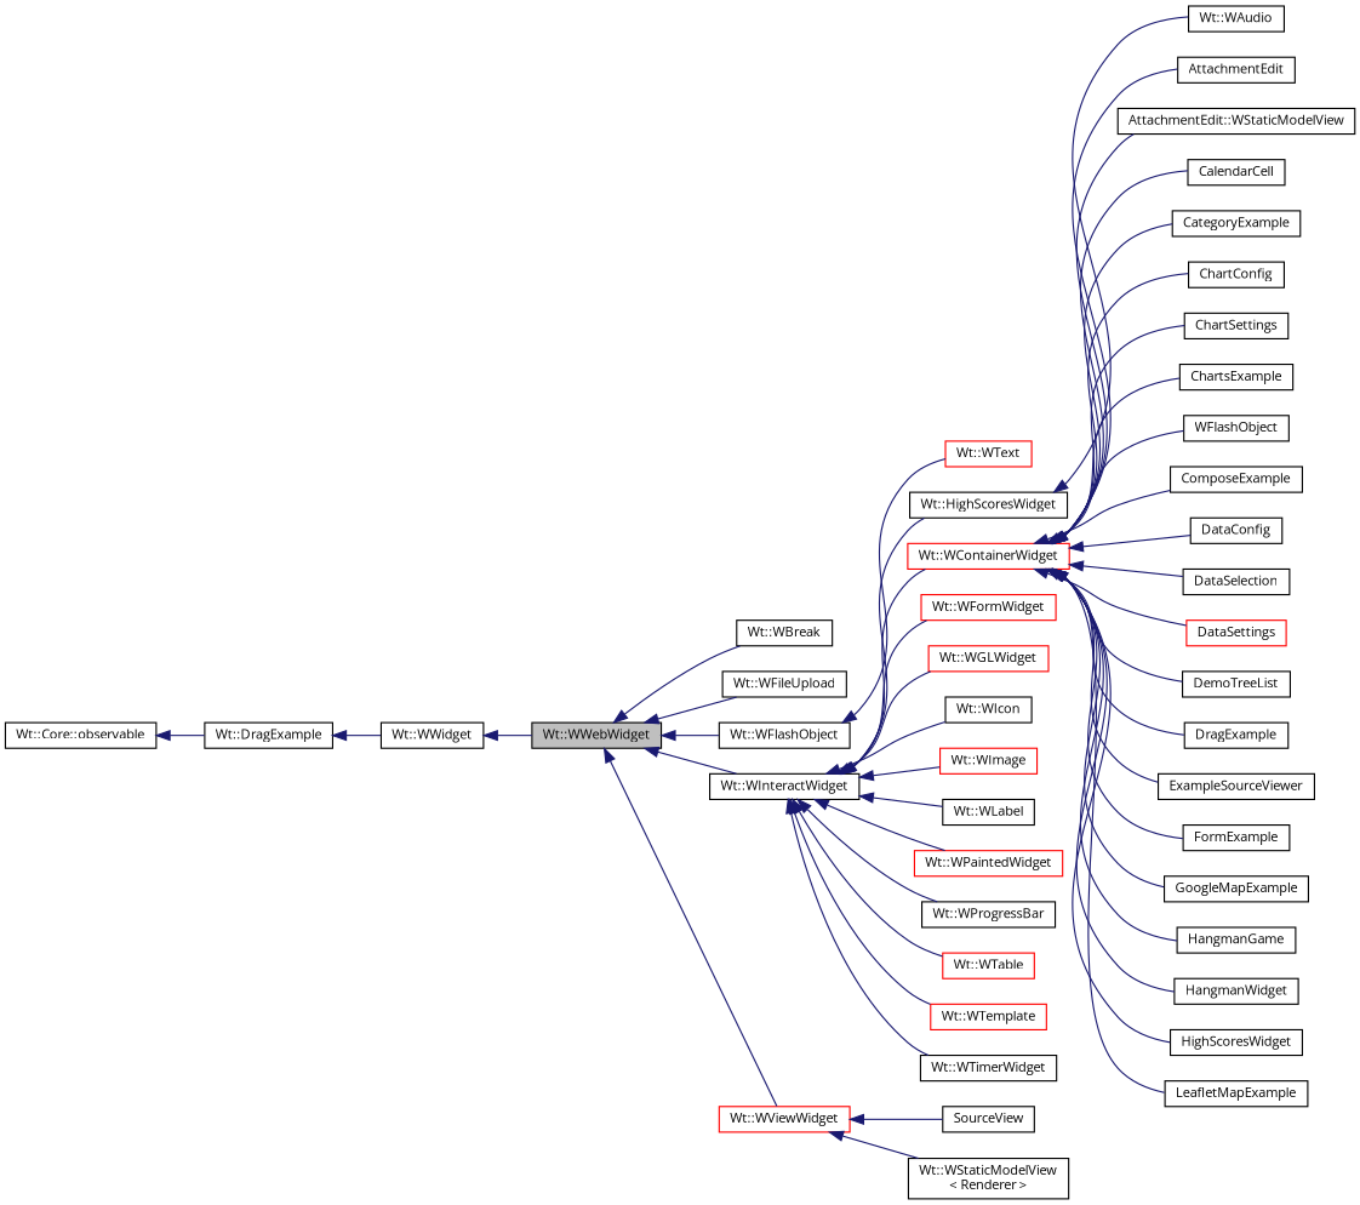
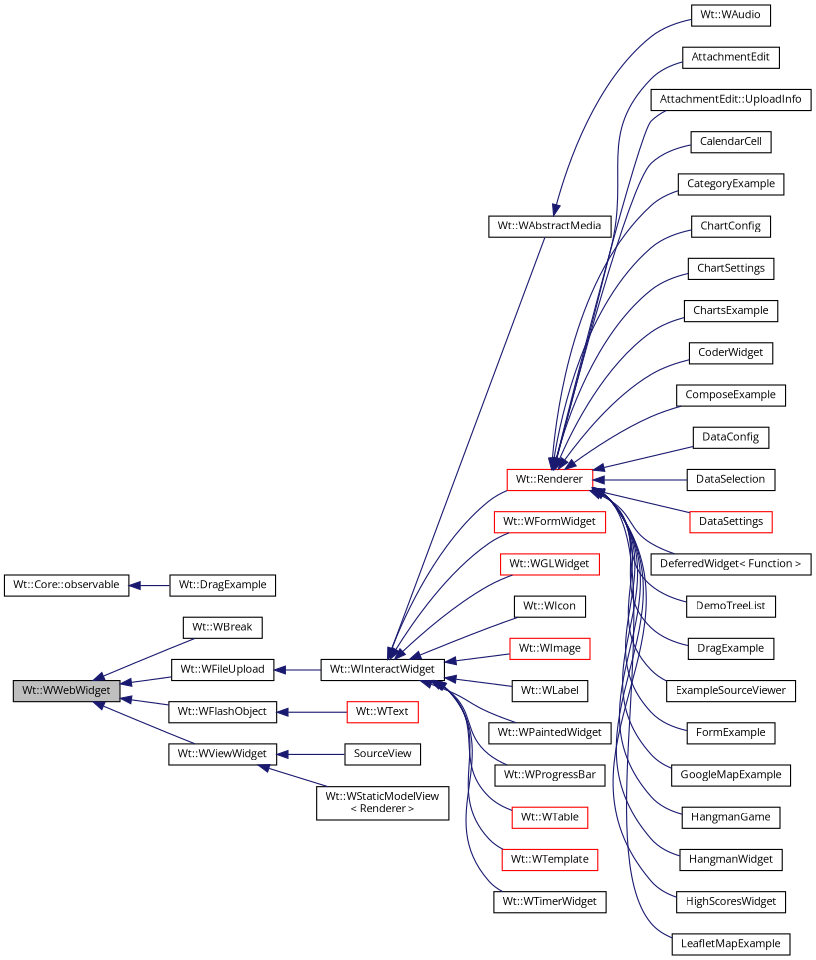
  digraph {
    fontname="Open Sans"
    rankdir=LR
    node [color=black fillcolor=white fontname="Open Sans" fontsize=10 shape=record style=filled]
    edge [color=midnightblue dir=back fontname="Open Sans" fontsize=10 labelfontname=Helvetica labelfontsize=10 style=solid]
    n1 [fillcolor=grey75 fontcolor=black height=0.2 label="Wt::WWebWidget" width=0.4]
    n2 [height=0.2 label="Wt::WBreak" width=0.4]
    n3 [height=0.2 label="Wt::WFileUpload" width=0.4]
    n4 [height=0.2 label="Wt::WFlashObject" width=0.4]
    n5 [height=0.2 label="Wt::WInteractWidget" width=0.4]
-   n6 [color=red height=0.2 label="Wt::WViewWidget" width=0.4]
+   n6 [height=0.2 label="Wt::WViewWidget" width=0.4]
    n7 [color=red height=0.2 label="Wt::WText" width=0.4]
-   n8 [height=0.2 label="Wt::HighScoresWidget" width=0.4]
-   n9 [color=red height=0.2 label="Wt::WContainerWidget" width=0.4]
+   n8 [height=0.2 label="Wt::WAbstractMedia" width=0.4]
+   n9 [color=red height=0.2 label="Wt::Renderer" width=0.4]
    n10 [color=red height=0.2 label="Wt::WFormWidget" width=0.4]
    n11 [color=red height=0.2 label="Wt::WGLWidget" width=0.4]
    n12 [height=0.2 label="Wt::WIcon" width=0.4]
    n13 [color=red height=0.2 label="Wt::WImage" width=0.4]
    n14 [height=0.2 label="Wt::WLabel" width=0.4]
-   n15 [color=red height=0.2 label="Wt::WPaintedWidget" width=0.4]
+   n15 [height=0.2 label="Wt::WPaintedWidget" width=0.4]
    n16 [height=0.2 label="Wt::WProgressBar" width=0.4]
    n17 [color=red height=0.2 label="Wt::WTable" width=0.4]
    n18 [color=red height=0.2 label="Wt::WTemplate" width=0.4]
    n19 [height=0.2 label="Wt::WTimerWidget" width=0.4]
    n20 [height=0.2 label=SourceView width=0.4]
    n21 [height=0.2 label="Wt::WStaticModelView\l\< Renderer \>" width=0.4]
-   n22 [height=0.2 label="Wt::WWidget" width=0.4]
    n23 [height=0.2 label="Wt::DragExample" width=0.4]
    n24 [height=0.2 label="Wt::Core::observable" width=0.4]
    n25 [height=0.2 label="Wt::WAudio" width=0.4]
    n26 [height=0.2 label=AttachmentEdit width=0.4]
-   n27 [height=0.2 label="AttachmentEdit::WStaticModelView" width=0.4]
+   n27 [height=0.2 label="AttachmentEdit::UploadInfo" width=0.4]
    n28 [height=0.2 label=CalendarCell width=0.4]
    n29 [height=0.2 label=CategoryExample width=0.4]
    n30 [height=0.2 label=ChartConfig width=0.4]
    n31 [height=0.2 label=ChartSettings width=0.4]
    n32 [height=0.2 label=ChartsExample width=0.4]
-   n33 [height=0.2 label=WFlashObject width=0.4]
+   n33 [height=0.2 label=CoderWidget width=0.4]
    n34 [height=0.2 label=ComposeExample width=0.4]
    n35 [height=0.2 label=DataConfig width=0.4]
    n36 [height=0.2 label=DataSelection width=0.4]
    n37 [color=red height=0.2 label=DataSettings width=0.4]
+   n38 [height=0.2 label="DeferredWidget\< Function \>" width=0.4]
    n39 [height=0.2 label=DemoTreeList width=0.4]
    n40 [height=0.2 label=DragExample width=0.4]
    n41 [height=0.2 label=ExampleSourceViewer width=0.4]
    n42 [height=0.2 label=FormExample width=0.4]
    n43 [height=0.2 label=GoogleMapExample width=0.4]
    n44 [height=0.2 label=HangmanGame width=0.4]
    n45 [height=0.2 label=HangmanWidget width=0.4]
    n46 [height=0.2 label=HighScoresWidget width=0.4]
    n47 [height=0.2 label=LeafletMapExample width=0.4]
    n1 -> n2
    n1 -> n3
    n1 -> n4
-   n1 -> n5
+   n3 -> n5
    n1 -> n6
    n4 -> n7
    n5 -> n8
    n5 -> n9
    n5 -> n10
    n5 -> n11
    n5 -> n12
    n5 -> n13
    n5 -> n14
    n5 -> n15
    n5 -> n16
    n5 -> n17
    n5 -> n18
    n5 -> n19
    n6 -> n20
    n6 -> n21
    n8 -> n25
    n9 -> n26
    n9 -> n27
    n9 -> n28
    n9 -> n29
    n9 -> n30
    n9 -> n31
    n9 -> n32
    n9 -> n33
    n9 -> n34
    n9 -> n35
    n9 -> n36
    n9 -> n37
+   n9 -> n38
    n9 -> n39
    n9 -> n40
    n9 -> n41
    n9 -> n42
    n9 -> n43
    n9 -> n44
    n9 -> n45
    n9 -> n46
    n9 -> n47
-   n22 -> n1
-   n23 -> n22
    n24 -> n23
  }
